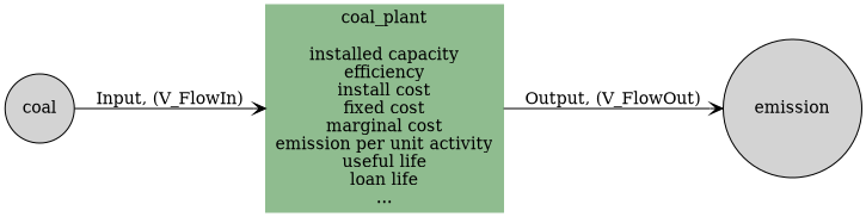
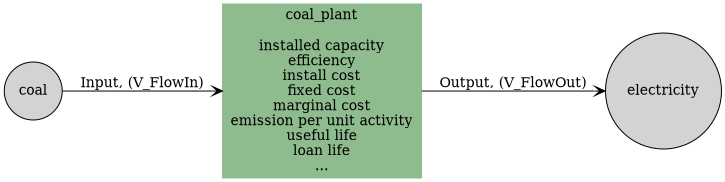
  digraph {
    rankdir=LR
    node [shape=circle style=filled]
    edge [arrowhead=vee labelfontcolor=lightgreen]
    n1 [label=coal]
    n2 [color=darkseagreen label="coal_plant\n\ninstalled capacity\nefficiency\ninstall cost\nfixed cost\nmarginal cost\nemission per unit activity\nuseful life\nloan life\n..." shape=box]
-   n3 [label=emission]
+   n3 [label=electricity]
    n1 -> n2 [label="Input, (V_FlowIn)"]
    n2 -> n3 [label="Output, (V_FlowOut)"]
  }
